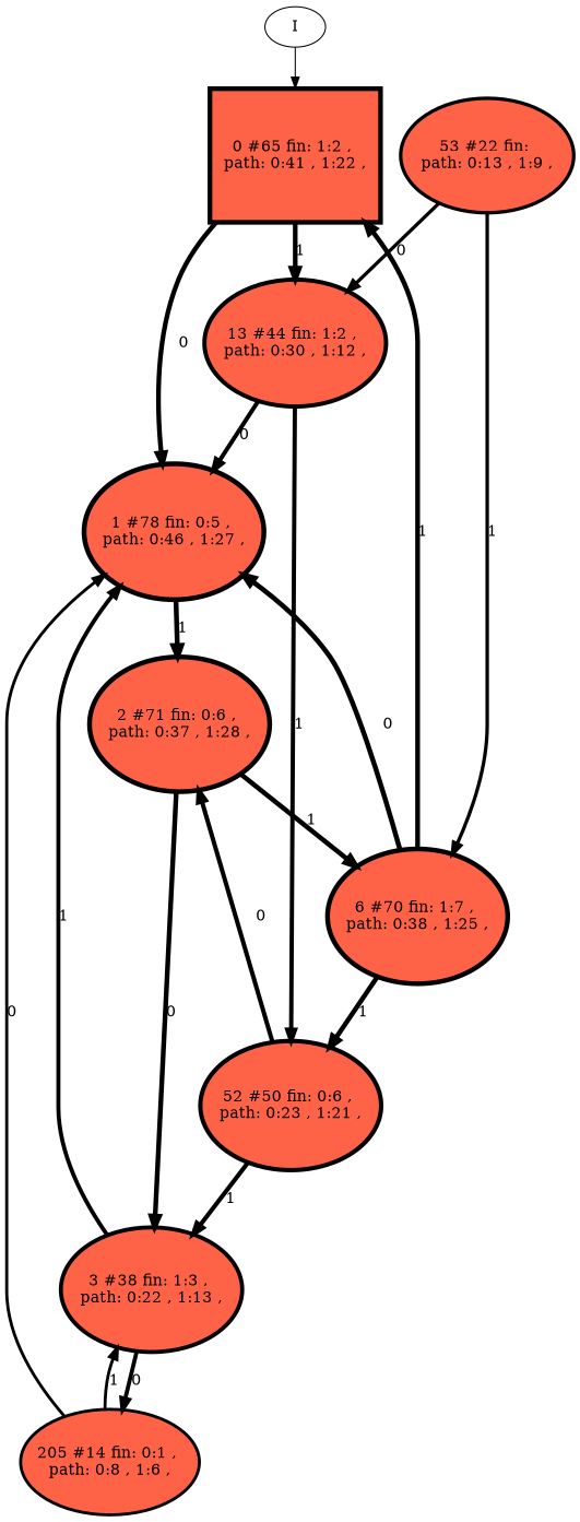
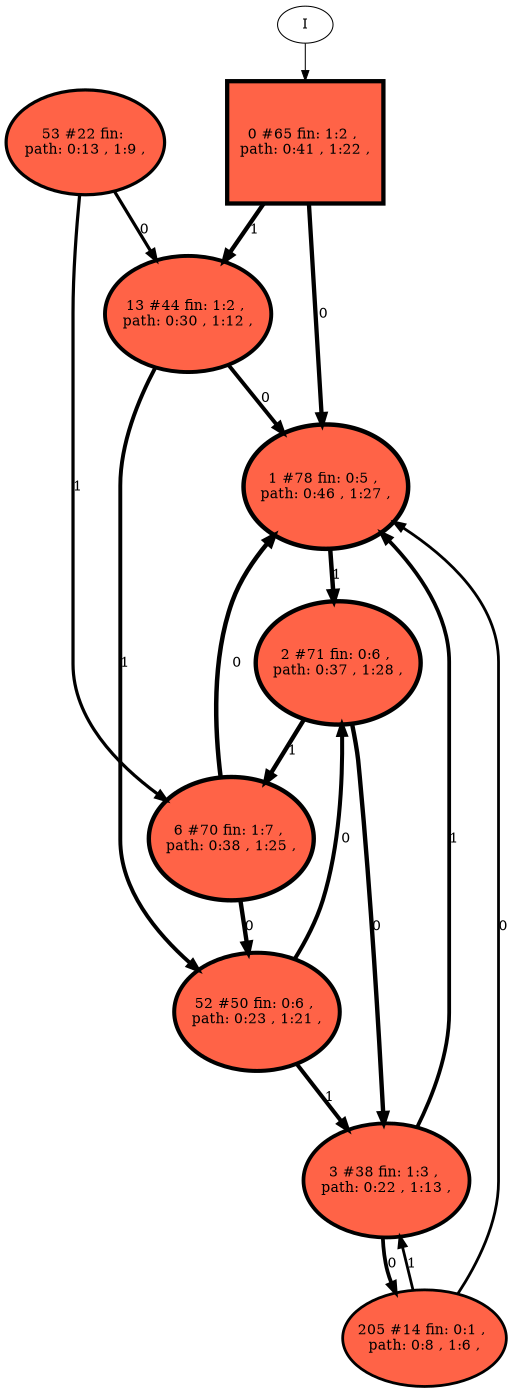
  digraph {
    node [fillcolor=tomato style=filled]
    edge [penwidth=4.18965]
    n1 [height=1.64667 label="0 #65 fin: 1:2 , \n path: 0:41 , 1:22 , " penwidth=4.18965 shape=box width=1.64667]
    n2 [height=1.68073 label="1 #78 fin: 0:5 , \n path: 0:46 , 1:27 , " penwidth=4.36945 width=1.68073]
    n3 [height=1.57 label="13 #44 fin: 1:2 , \n path: 0:30 , 1:12 , " penwidth=3.80666 width=1.57]
    n4 [height=1.66329 label="2 #71 fin: 0:6 , \n path: 0:37 , 1:28 , " penwidth=4.27667 width=1.66329]
    n5 [height=1.59571 label="52 #50 fin: 0:6 , \n path: 0:23 , 1:21 , " penwidth=3.93183 width=1.59571]
    I [fillcolor="" style=""]
    n7 [height=1.66064 label="6 #70 fin: 1:7 , \n path: 0:38 , 1:25 , " penwidth=4.26268 width=1.66064]
    n8 [height=1.53978 label="3 #38 fin: 1:3 , \n path: 0:22 , 1:13 , " penwidth=3.66356 width=1.53978]
    n9 [height=1.31051 label="205 #14 fin: 0:1 , \n path: 0:8 , 1:6 , " penwidth=2.70805 width=1.31051]
    n10 [height=1.41961 label="53 #22 fin: \n path: 0:13 , 1:9 , " penwidth=3.13549 width=1.41961]
    n1 -> n2 [label="0 "]
    n1 -> n3 [label="1 "]
    n2 -> n4 [label="1 " penwidth=4.36945]
    n3 -> n2 [label="0 " penwidth=3.80666]
    n3 -> n5 [label="1 " penwidth=3.80666]
    n4 -> n7 [label="1 " penwidth=4.27667]
    n4 -> n8 [label="0 " penwidth=4.27667]
    n5 -> n4 [label="0 " penwidth=3.93183]
    n5 -> n8 [label="1 " penwidth=3.93183]
    I -> n1 [penwidth=""]
-   n7 -> n1 [label="1 " penwidth=4.26268]
    n7 -> n2 [label="0 " penwidth=4.36945]
-   n7 -> n5 [label="1 " penwidth=4.26268]
+   n7 -> n5 [label="0 " penwidth=4.26268]
    n8 -> n2 [label="1 " penwidth=3.66356]
    n8 -> n9 [label="0 " penwidth=3.66356]
    n9 -> n2 [label="0 " penwidth=2.70805]
    n9 -> n8 [label="1 " penwidth=2.70805]
    n10 -> n3 [label="0 " penwidth=3.13549]
    n10 -> n7 [label="1 " penwidth=3.13549]
  }
